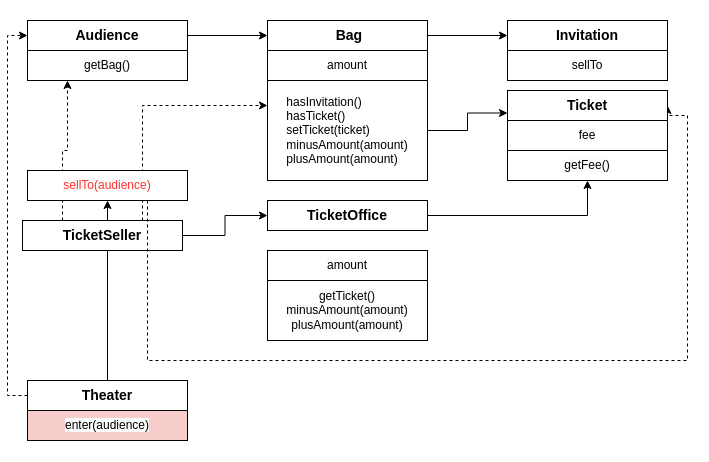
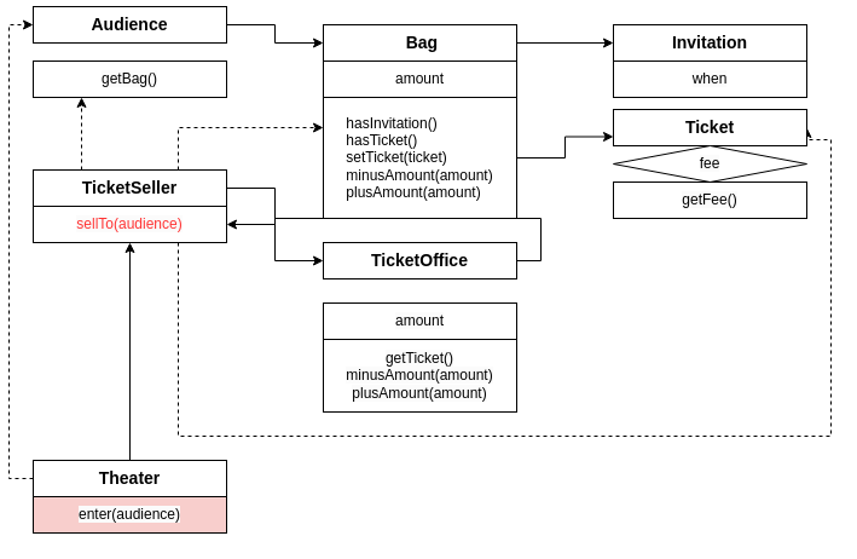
  <mxCell id="0" />
  <mxCell id="1" parent="0" />
  <mxCell id="2" style="edgeStyle=orthogonalEdgeStyle;rounded=0;orthogonalLoop=1;jettySize=auto;html=1;exitX=0;exitY=0.5;exitDx=0;exitDy=0;entryX=0;entryY=0.5;entryDx=0;entryDy=0;dashed=1;" edge="1" parent="1" source="4" target="13"><mxGeometry relative="1" as="geometry" /></mxCell>
  <mxCell id="3" style="edgeStyle=orthogonalEdgeStyle;rounded=0;orthogonalLoop=1;jettySize=auto;html=1;exitX=0.5;exitY=0;exitDx=0;exitDy=0;" edge="1" parent="1" source="4" target="11"><mxGeometry relative="1" as="geometry" /></mxCell>
  <mxCell id="4" value="&lt;b&gt;&lt;font style=&quot;font-size: 14px;&quot;&gt;Theater&lt;/font&gt;&lt;/b&gt;" style="rounded=0;whiteSpace=wrap;html=1;" vertex="1" parent="1"><mxGeometry x="20" y="380" width="160" height="30" as="geometry" /></mxCell>
  <mxCell id="5" value="&lt;meta charset=&quot;utf-8&quot;&gt;&lt;span style=&quot;color: rgb(0, 0, 0); font-family: Helvetica; font-size: 12px; font-style: normal; font-variant-ligatures: normal; font-variant-caps: normal; font-weight: 400; letter-spacing: normal; orphans: 2; text-align: left; text-indent: 0px; text-transform: none; widows: 2; word-spacing: 0px; -webkit-text-stroke-width: 0px; background-color: rgb(251, 251, 251); text-decoration-thickness: initial; text-decoration-style: initial; text-decoration-color: initial; float: none; display: inline !important;&quot;&gt;enter(audience)&lt;/span&gt;" style="rounded=0;whiteSpace=wrap;html=1;fillColor=#f8cecc;" vertex="1" parent="1"><mxGeometry x="20" y="410" width="160" height="30" as="geometry" /></mxCell>
  <mxCell id="6" style="edgeStyle=orthogonalEdgeStyle;rounded=0;orthogonalLoop=1;jettySize=auto;html=1;exitX=0.25;exitY=0;exitDx=0;exitDy=0;entryX=0.25;entryY=1;entryDx=0;entryDy=0;dashed=1;" edge="1" parent="1" source="9" target="14"><mxGeometry relative="1" as="geometry" /></mxCell>
  <mxCell id="7" style="edgeStyle=orthogonalEdgeStyle;rounded=0;orthogonalLoop=1;jettySize=auto;html=1;exitX=0.75;exitY=0;exitDx=0;exitDy=0;entryX=0;entryY=0.25;entryDx=0;entryDy=0;dashed=1;" edge="1" parent="1" source="9" target="19"><mxGeometry relative="1" as="geometry" /></mxCell>
  <mxCell id="8" style="edgeStyle=orthogonalEdgeStyle;rounded=0;orthogonalLoop=1;jettySize=auto;html=1;exitX=1;exitY=0.5;exitDx=0;exitDy=0;entryX=0;entryY=0.5;entryDx=0;entryDy=0;" edge="1" parent="1" source="9" target="26"><mxGeometry relative="1" as="geometry" /></mxCell>
- <mxCell id="9" value="&lt;b&gt;&lt;font style=&quot;font-size: 14px;&quot;&gt;TicketSeller&lt;/font&gt;&lt;/b&gt;" style="rounded=0;whiteSpace=wrap;html=1;" vertex="1" parent="1"><mxGeometry x="15" y="220" width="160" height="30" as="geometry" /></mxCell>
+ <mxCell id="9" value="&lt;b&gt;&lt;font style=&quot;font-size: 14px;&quot;&gt;TicketSeller&lt;/font&gt;&lt;/b&gt;" style="rounded=0;whiteSpace=wrap;html=1;" vertex="1" parent="1"><mxGeometry x="20" y="140" width="160" height="30" as="geometry" /></mxCell>
  <mxCell id="10" style="edgeStyle=orthogonalEdgeStyle;rounded=0;orthogonalLoop=1;jettySize=auto;html=1;exitX=0.75;exitY=1;exitDx=0;exitDy=0;entryX=1;entryY=0.5;entryDx=0;entryDy=0;dashed=1;" edge="1" parent="1" source="11" target="22"><mxGeometry relative="1" as="geometry"><Array as="points"><mxPoint x="140" y="360" /><mxPoint x="680" y="360" /><mxPoint x="680" y="115" /></Array></mxGeometry></mxCell>
  <mxCell id="11" value="&lt;span style=&quot;font-family: Helvetica; font-size: 12px; font-style: normal; font-variant-ligatures: normal; font-variant-caps: normal; font-weight: 400; letter-spacing: normal; orphans: 2; text-align: left; text-indent: 0px; text-transform: none; widows: 2; word-spacing: 0px; -webkit-text-stroke-width: 0px; background-color: rgb(251, 251, 251); text-decoration-thickness: initial; text-decoration-style: initial; text-decoration-color: initial; float: none; display: inline !important;&quot;&gt;&lt;font color=&quot;#ff3333&quot;&gt;sellTo(audience)&lt;/font&gt;&lt;/span&gt;" style="rounded=0;whiteSpace=wrap;html=1;" vertex="1" parent="1"><mxGeometry x="20" y="170" width="160" height="30" as="geometry" /></mxCell>
  <mxCell id="12" style="edgeStyle=orthogonalEdgeStyle;rounded=0;orthogonalLoop=1;jettySize=auto;html=1;exitX=1;exitY=0.5;exitDx=0;exitDy=0;" edge="1" parent="1" source="13" target="16"><mxGeometry relative="1" as="geometry" /></mxCell>
- <mxCell id="13" value="&lt;b&gt;&lt;font style=&quot;font-size: 14px;&quot;&gt;Audience&lt;/font&gt;&lt;/b&gt;" style="rounded=0;whiteSpace=wrap;html=1;" vertex="1" parent="1"><mxGeometry x="20" y="20" width="160" height="30" as="geometry" /></mxCell>
+ <mxCell id="13" value="&lt;b&gt;&lt;font style=&quot;font-size: 14px;&quot;&gt;Audience&lt;/font&gt;&lt;/b&gt;" style="rounded=0;whiteSpace=wrap;html=1;" vertex="1" parent="1"><mxGeometry x="20" y="5" width="160" height="30" as="geometry" /></mxCell>
  <mxCell id="14" value="&lt;span style=&quot;color: rgb(0, 0, 0); font-family: Helvetica; font-size: 12px; font-style: normal; font-variant-ligatures: normal; font-variant-caps: normal; font-weight: 400; letter-spacing: normal; orphans: 2; text-align: left; text-indent: 0px; text-transform: none; widows: 2; word-spacing: 0px; -webkit-text-stroke-width: 0px; background-color: rgb(251, 251, 251); text-decoration-thickness: initial; text-decoration-style: initial; text-decoration-color: initial; float: none; display: inline !important;&quot;&gt;getBag()&lt;/span&gt;" style="rounded=0;whiteSpace=wrap;html=1;" vertex="1" parent="1"><mxGeometry x="20" y="50" width="160" height="30" as="geometry" /></mxCell>
  <mxCell id="15" style="edgeStyle=orthogonalEdgeStyle;rounded=0;orthogonalLoop=1;jettySize=auto;html=1;exitX=1;exitY=0.5;exitDx=0;exitDy=0;entryX=0;entryY=0.5;entryDx=0;entryDy=0;" edge="1" parent="1" source="16" target="20"><mxGeometry relative="1" as="geometry" /></mxCell>
  <mxCell id="16" value="&lt;b&gt;&lt;font style=&quot;font-size: 14px;&quot;&gt;&amp;nbsp;Bag&lt;/font&gt;&lt;/b&gt;" style="rounded=0;whiteSpace=wrap;html=1;" vertex="1" parent="1"><mxGeometry x="260" y="20" width="160" height="30" as="geometry" /></mxCell>
  <mxCell id="17" value="&lt;div style=&quot;text-align: left;&quot;&gt;&lt;span style=&quot;background-color: initial;&quot;&gt;amount&lt;/span&gt;&lt;/div&gt;" style="rounded=0;whiteSpace=wrap;html=1;" vertex="1" parent="1"><mxGeometry x="260" y="50" width="160" height="30" as="geometry" /></mxCell>
  <mxCell id="18" style="edgeStyle=orthogonalEdgeStyle;rounded=0;orthogonalLoop=1;jettySize=auto;html=1;entryX=0;entryY=0.75;entryDx=0;entryDy=0;" edge="1" parent="1" source="19" target="22"><mxGeometry relative="1" as="geometry" /></mxCell>
  <mxCell id="19" value="&lt;div style=&quot;text-align: left;&quot;&gt;hasInvitation()&lt;/div&gt;&lt;div style=&quot;text-align: left;&quot;&gt;hasTicket()&lt;/div&gt;&lt;div style=&quot;text-align: left;&quot;&gt;setTicket(ticket)&lt;/div&gt;&lt;div style=&quot;text-align: left;&quot;&gt;minusAmount(amount)&lt;/div&gt;&lt;div style=&quot;text-align: left;&quot;&gt;plusAmount(amount)&lt;/div&gt;" style="rounded=0;whiteSpace=wrap;html=1;" vertex="1" parent="1"><mxGeometry x="260" y="80" width="160" height="100" as="geometry" /></mxCell>
  <mxCell id="20" value="&lt;b&gt;&lt;font style=&quot;font-size: 14px;&quot;&gt;Invitation&lt;/font&gt;&lt;/b&gt;" style="rounded=0;whiteSpace=wrap;html=1;" vertex="1" parent="1"><mxGeometry x="500" y="20" width="160" height="30" as="geometry" /></mxCell>
- <mxCell id="21" value="&lt;span style=&quot;color: rgb(0, 0, 0); font-family: Helvetica; font-size: 12px; font-style: normal; font-variant-ligatures: normal; font-variant-caps: normal; font-weight: 400; letter-spacing: normal; orphans: 2; text-align: left; text-indent: 0px; text-transform: none; widows: 2; word-spacing: 0px; -webkit-text-stroke-width: 0px; background-color: rgb(251, 251, 251); text-decoration-thickness: initial; text-decoration-style: initial; text-decoration-color: initial; float: none; display: inline !important;&quot;&gt;sellTo&lt;/span&gt;" style="rounded=0;whiteSpace=wrap;html=1;" vertex="1" parent="1"><mxGeometry x="500" y="50" width="160" height="30" as="geometry" /></mxCell>
+ <mxCell id="21" value="&lt;span style=&quot;color: rgb(0, 0, 0); font-family: Helvetica; font-size: 12px; font-style: normal; font-variant-ligatures: normal; font-variant-caps: normal; font-weight: 400; letter-spacing: normal; orphans: 2; text-align: left; text-indent: 0px; text-transform: none; widows: 2; word-spacing: 0px; -webkit-text-stroke-width: 0px; background-color: rgb(251, 251, 251); text-decoration-thickness: initial; text-decoration-style: initial; text-decoration-color: initial; float: none; display: inline !important;&quot;&gt;when&lt;/span&gt;" style="rounded=0;whiteSpace=wrap;html=1;" vertex="1" parent="1"><mxGeometry x="500" y="50" width="160" height="30" as="geometry" /></mxCell>
  <mxCell id="22" value="&lt;b&gt;&lt;font style=&quot;font-size: 14px;&quot;&gt;Ticket&lt;/font&gt;&lt;/b&gt;" style="rounded=0;whiteSpace=wrap;html=1;" vertex="1" parent="1"><mxGeometry x="500" y="90" width="160" height="30" as="geometry" /></mxCell>
- <mxCell id="23" value="&lt;span style=&quot;color: rgb(0, 0, 0); font-family: Helvetica; font-size: 12px; font-style: normal; font-variant-ligatures: normal; font-variant-caps: normal; font-weight: 400; letter-spacing: normal; orphans: 2; text-align: left; text-indent: 0px; text-transform: none; widows: 2; word-spacing: 0px; -webkit-text-stroke-width: 0px; background-color: rgb(251, 251, 251); text-decoration-thickness: initial; text-decoration-style: initial; text-decoration-color: initial; float: none; display: inline !important;&quot;&gt;fee&lt;/span&gt;" style="rounded=0;whiteSpace=wrap;html=1;" vertex="1" parent="1"><mxGeometry x="500" y="120" width="160" height="30" as="geometry" /></mxCell>
+ <mxCell id="23" value="&lt;span style=&quot;color: rgb(0, 0, 0); font-family: Helvetica; font-size: 12px; font-style: normal; font-variant-ligatures: normal; font-variant-caps: normal; font-weight: 400; letter-spacing: normal; orphans: 2; text-align: left; text-indent: 0px; text-transform: none; widows: 2; word-spacing: 0px; -webkit-text-stroke-width: 0px; background-color: rgb(251, 251, 251); text-decoration-thickness: initial; text-decoration-style: initial; text-decoration-color: initial; float: none; display: inline !important;&quot;&gt;fee&lt;/span&gt;" style="rhombus;whiteSpace=wrap;html=1;" vertex="1" parent="1"><mxGeometry x="500" y="120" width="160" height="30" as="geometry" /></mxCell>
  <mxCell id="24" value="&lt;span style=&quot;color: rgb(0, 0, 0); font-family: Helvetica; font-size: 12px; font-style: normal; font-variant-ligatures: normal; font-variant-caps: normal; font-weight: 400; letter-spacing: normal; orphans: 2; text-align: left; text-indent: 0px; text-transform: none; widows: 2; word-spacing: 0px; -webkit-text-stroke-width: 0px; background-color: rgb(251, 251, 251); text-decoration-thickness: initial; text-decoration-style: initial; text-decoration-color: initial; float: none; display: inline !important;&quot;&gt;getFee()&lt;/span&gt;" style="rounded=0;whiteSpace=wrap;html=1;" vertex="1" parent="1"><mxGeometry x="500" y="150" width="160" height="30" as="geometry" /></mxCell>
- <mxCell id="25" style="edgeStyle=orthogonalEdgeStyle;rounded=0;orthogonalLoop=1;jettySize=auto;html=1;exitX=1;exitY=0.5;exitDx=0;exitDy=0;entryX=0.5;entryY=1;entryDx=0;entryDy=0;" edge="1" parent="1" source="26" target="24"><mxGeometry relative="1" as="geometry"><mxPoint x="580" y="190" as="targetPoint" /></mxGeometry></mxCell>
+ <mxCell id="25" style="edgeStyle=orthogonalEdgeStyle;rounded=0;orthogonalLoop=1;jettySize=auto;html=1;exitX=1;exitY=0.5;exitDx=0;exitDy=0;" edge="1" parent="1" source="26" target="11"><mxGeometry relative="1" as="geometry"><mxPoint x="580" y="190" as="targetPoint" /></mxGeometry></mxCell>
  <mxCell id="26" value="&lt;b&gt;&lt;font style=&quot;font-size: 14px;&quot;&gt;TicketOffice&lt;/font&gt;&lt;/b&gt;" style="rounded=0;whiteSpace=wrap;html=1;" vertex="1" parent="1"><mxGeometry x="260" y="200" width="160" height="30" as="geometry" /></mxCell>
  <mxCell id="27" value="&lt;span style=&quot;color: rgb(0, 0, 0); font-family: Helvetica; font-size: 12px; font-style: normal; font-variant-ligatures: normal; font-variant-caps: normal; font-weight: 400; letter-spacing: normal; orphans: 2; text-align: left; text-indent: 0px; text-transform: none; widows: 2; word-spacing: 0px; -webkit-text-stroke-width: 0px; background-color: rgb(251, 251, 251); text-decoration-thickness: initial; text-decoration-style: initial; text-decoration-color: initial; float: none; display: inline !important;&quot;&gt;amount&lt;/span&gt;" style="rounded=0;whiteSpace=wrap;html=1;" vertex="1" parent="1"><mxGeometry x="260" y="250" width="160" height="30" as="geometry" /></mxCell>
  <mxCell id="28" value="&lt;span style=&quot;color: rgb(0, 0, 0); font-family: Helvetica; font-size: 12px; font-style: normal; font-variant-ligatures: normal; font-variant-caps: normal; font-weight: 400; letter-spacing: normal; orphans: 2; text-align: left; text-indent: 0px; text-transform: none; widows: 2; word-spacing: 0px; -webkit-text-stroke-width: 0px; background-color: rgb(251, 251, 251); text-decoration-thickness: initial; text-decoration-style: initial; text-decoration-color: initial; float: none; display: inline !important;&quot;&gt;getTicket()&lt;br&gt;minusAmount(amount)&lt;br&gt;plusAmount(amount)&lt;br&gt;&lt;/span&gt;" style="rounded=0;whiteSpace=wrap;html=1;" vertex="1" parent="1"><mxGeometry x="260" y="280" width="160" height="60" as="geometry" /></mxCell>
